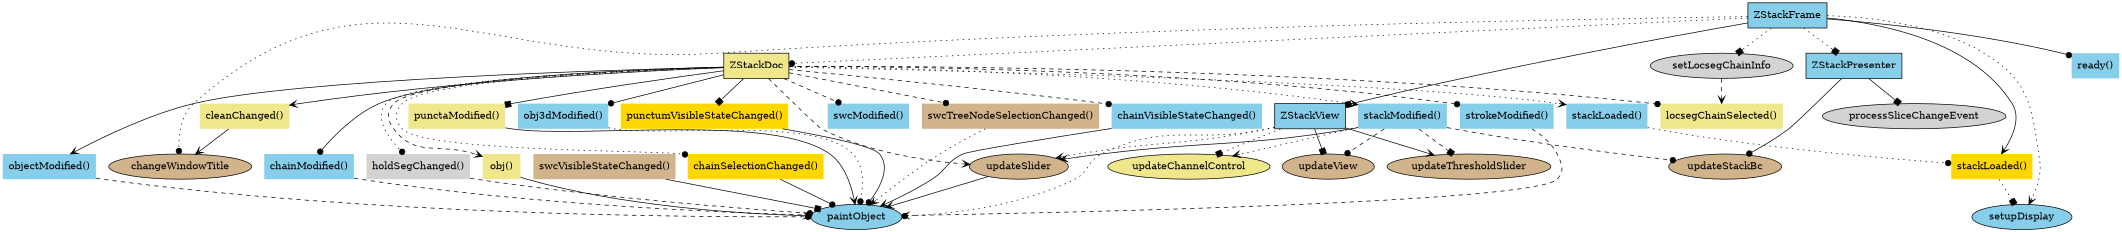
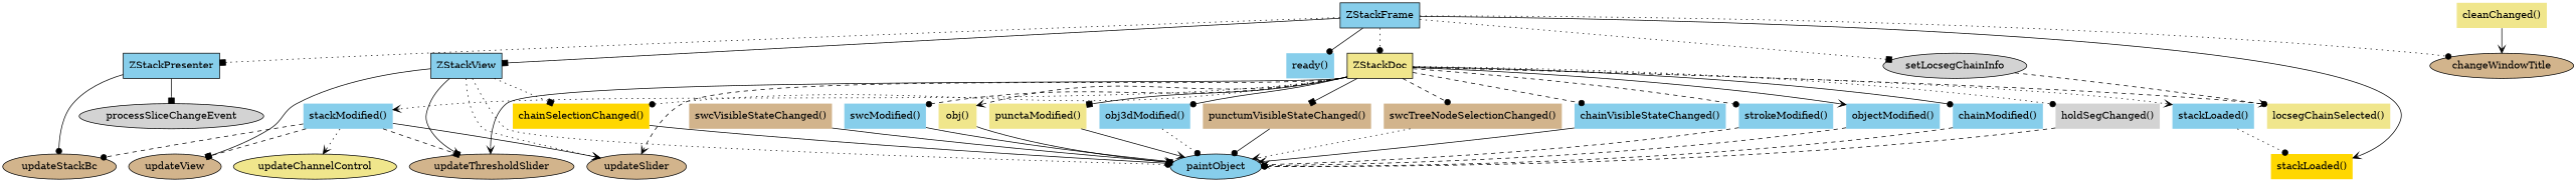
  digraph {
    node [fillcolor=skyblue shape=none style=filled]
    edge [arrowhead=dot style=solid]
    n1 [label=ZStackFrame shape=box]
    n2 [fillcolor=khaki label=ZStackDoc shape=box]
    n3 [label=ZStackPresenter shape=box]
    n4 [label=ZStackView shape=box]
-   n5 [label=setupDisplay shape=""]
    n6 [fillcolor=tan label=changeWindowTitle shape=""]
    n7 [fillcolor=lightgrey label=setLocsegChainInfo shape=""]
    n8 [fillcolor=gold label="stackLoaded()"]
    n9 [label="ready()"]
    n10 [label="objectModified()"]
    n11 [label="stackModified()"]
    n12 [label="chainModified()"]
    n13 [fillcolor=lightgrey label="holdSegChanged()"]
    n14 [label="swcModified()"]
    n15 [fillcolor=khaki label="obj()"]
    n16 [fillcolor=gold label="chainSelectionChanged()"]
    n17 [fillcolor=khaki label="locsegChainSelected()"]
    n18 [fillcolor=khaki label="punctaModified()"]
    n19 [fillcolor=khaki label="cleanChanged()"]
    n20 [label="obj3dModified()"]
-   n21 [fillcolor=gold label="punctumVisibleStateChanged()"]
+   n21 [fillcolor=tan label="punctumVisibleStateChanged()"]
    n22 [fillcolor=tan label="swcTreeNodeSelectionChanged()"]
    n23 [label="stackLoaded()"]
    n24 [label="chainVisibleStateChanged()"]
    n25 [label="strokeModified()"]
    n26 [fillcolor=tan label=updateSlider shape=""]
    n27 [fillcolor=lightgrey label=processSliceChangeEvent shape=""]
    n28 [fillcolor=tan label=updateStackBc shape=""]
    n29 [label=paintObject shape=""]
    n30 [fillcolor=khaki label=updateChannelControl shape=""]
    n31 [fillcolor=tan label=updateThresholdSlider shape=""]
    n32 [fillcolor=tan label=updateView shape=""]
    n33 [fillcolor=tan label="swcVisibleStateChanged()"]
    n1 -> n2 [style=dotted]
    n1 -> n3 [arrowhead=box style=dotted]
    n1 -> n4 [arrowhead=box]
-   n1 -> n5 [arrowhead=vee style=dotted]
    n1 -> n6 [style=dotted]
    n1 -> n7 [arrowhead=box style=dotted]
    n1 -> n8 [arrowhead=vee]
    n1 -> n9
    n2 -> n10 [arrowhead=vee]
    n2 -> n11 [arrowhead=vee style=dotted]
    n2 -> n12
    n2 -> n13 [style=dotted]
    n2 -> n14 [style=dashed]
    n2 -> n15 [arrowhead=vee style=dashed]
    n2 -> n16 [style=dotted]
    n2 -> n17 [style=dashed]
    n2 -> n18 [arrowhead=box]
-   n2 -> n19 [arrowhead=vee]
+   n2 -> n31 [arrowhead=vee]
    n2 -> n20
    n2 -> n21 [arrowhead=box]
    n2 -> n22 [style=dashed]
    n2 -> n23 [arrowhead=vee style=dotted]
    n2 -> n24 [style=dashed]
    n2 -> n25 [style=dashed]
    n2 -> n26 [arrowhead=vee style=dashed]
    n3 -> n27 [arrowhead=box]
    n3 -> n28
    n4 -> n26 [arrowhead=vee style=dotted]
    n4 -> n29 [style=dotted]
-   n4 -> n30 [arrowhead=box style=dotted]
+   n4 -> n16 [arrowhead=box style=dotted]
    n4 -> n31 [arrowhead=vee]
    n4 -> n32 [arrowhead=box]
    n7 -> n17 [arrowhead=vee style=dashed]
-   n8 -> n5 [arrowhead=box style=dotted]
    n10 -> n29 [style=dashed]
    n11 -> n26 [arrowhead=vee]
    n11 -> n28 [style=dashed]
    n11 -> n30 [arrowhead=vee style=dotted]
    n11 -> n31 [arrowhead=box style=dashed]
    n11 -> n32 [style=dashed]
    n12 -> n29 [style=dashed]
    n13 -> n29 [style=dashed]
-   n26 -> n29 [arrowhead=vee]
+   n14 -> n29 [arrowhead=vee]
    n15 -> n29 [arrowhead=vee]
    n16 -> n29
    n18 -> n29 [arrowhead=vee]
    n19 -> n6 [arrowhead=vee]
    n20 -> n29 [style=dotted]
    n21 -> n29
    n22 -> n29 [arrowhead=vee style=dotted]
    n23 -> n8 [style=dotted]
    n24 -> n29 [arrowhead=vee]
    n25 -> n29 [arrowhead=vee style=dashed]
    n33 -> n29 [arrowhead=box]
  }
